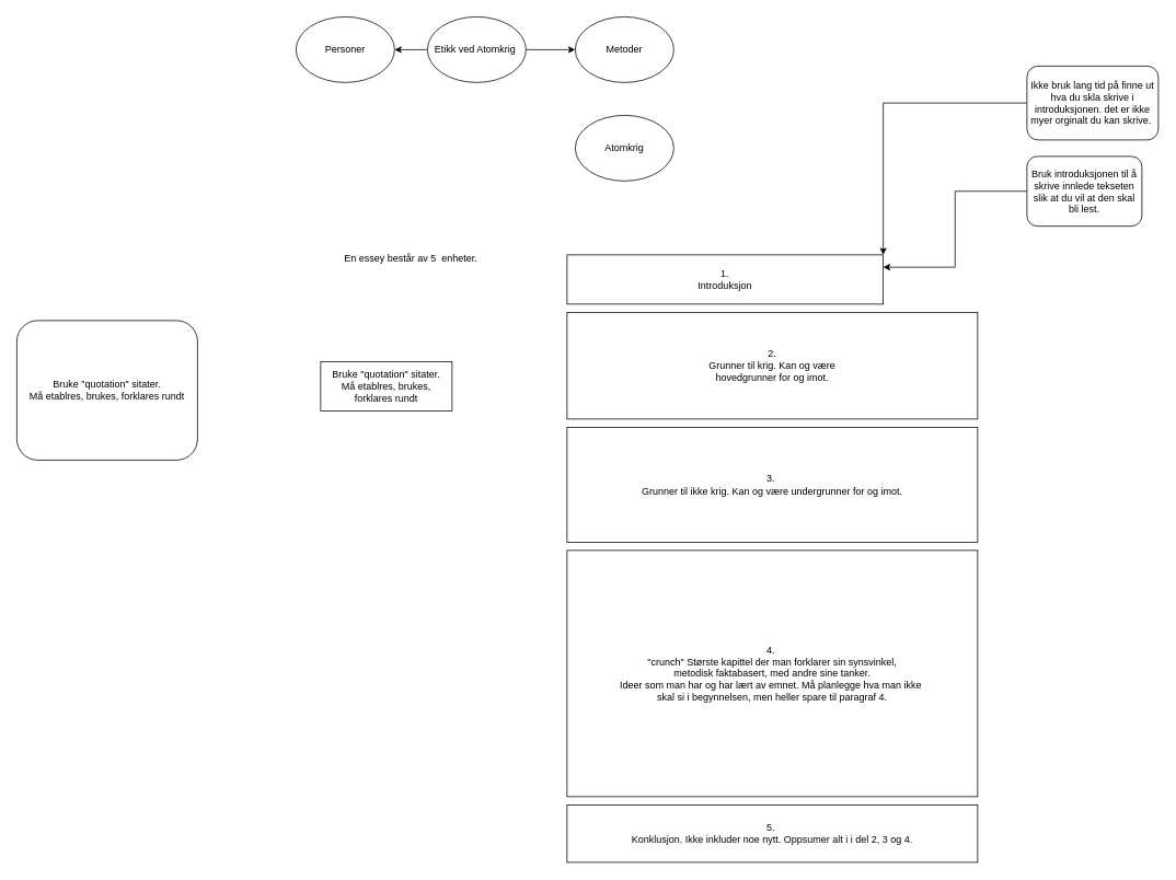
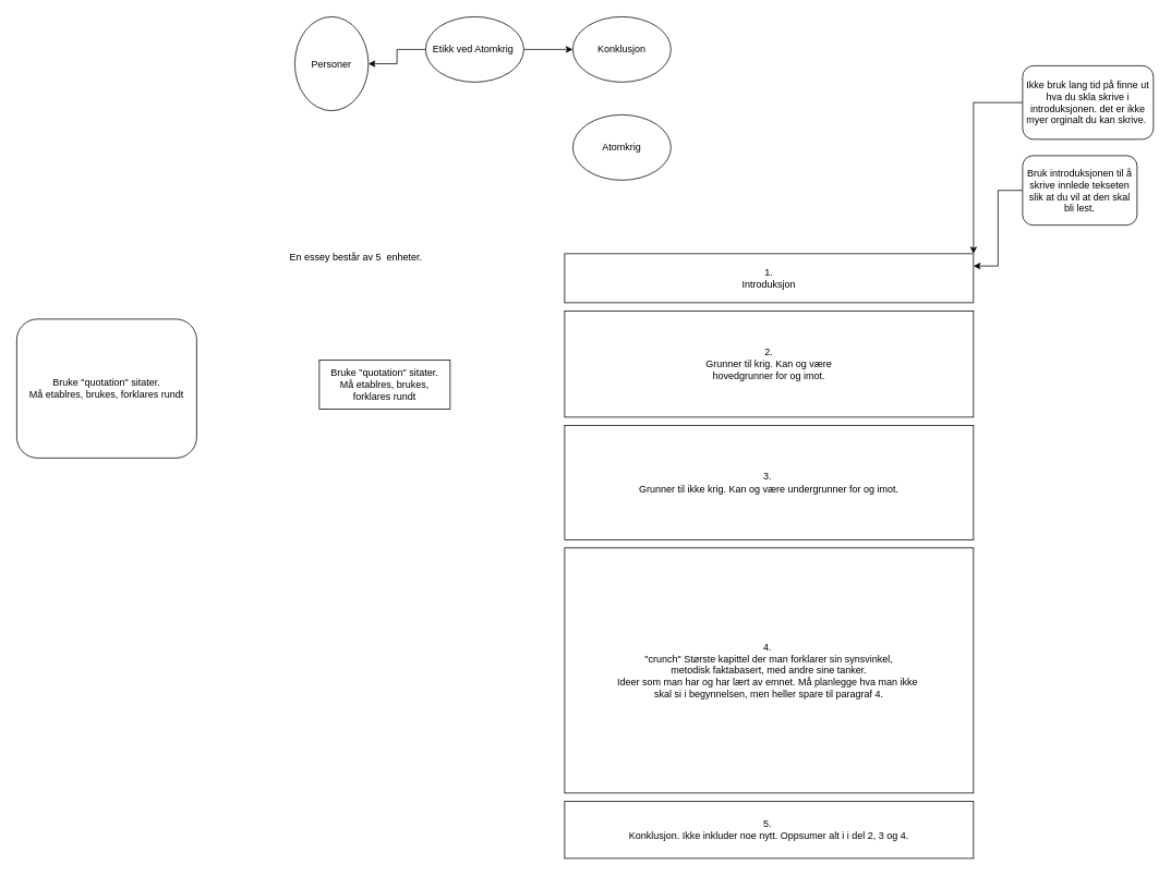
  <mxCell id="0" />
  <mxCell id="1" parent="0" />
  <mxCell id="2" value="" style="edgeStyle=orthogonalEdgeStyle;rounded=0;orthogonalLoop=1;jettySize=auto;html=1;" parent="1" source="4" target="5" edge="1"><mxGeometry relative="1" as="geometry" /></mxCell>
  <mxCell id="3" value="" style="edgeStyle=orthogonalEdgeStyle;rounded=0;orthogonalLoop=1;jettySize=auto;html=1;" parent="1" source="4" target="6" edge="1"><mxGeometry relative="1" as="geometry" /></mxCell>
  <mxCell id="4" value="Etikk ved Atomkrig&amp;nbsp;" style="ellipse;whiteSpace=wrap;html=1;" parent="1" vertex="1"><mxGeometry x="520" y="20" width="120" height="80" as="geometry" /></mxCell>
- <mxCell id="5" value="Personer" style="ellipse;whiteSpace=wrap;html=1;" parent="1" vertex="1"><mxGeometry x="360" y="20" width="120" height="80" as="geometry" /></mxCell>
- <mxCell id="6" value="Metoder" style="ellipse;whiteSpace=wrap;html=1;" parent="1" vertex="1"><mxGeometry x="700" y="20" width="120" height="80" as="geometry" /></mxCell>
+ <mxCell id="5" value="Personer" style="ellipse;whiteSpace=wrap;html=1;" parent="1" vertex="1"><mxGeometry x="360" y="20" width="90" height="115" as="geometry" /></mxCell>
+ <mxCell id="6" value="Konklusjon" style="ellipse;whiteSpace=wrap;html=1;" parent="1" vertex="1"><mxGeometry x="700" y="20" width="120" height="80" as="geometry" /></mxCell>
  <mxCell id="7" value="Atomkrig" style="ellipse;whiteSpace=wrap;html=1;" parent="1" vertex="1"><mxGeometry x="700" y="140" width="120" height="80" as="geometry" /></mxCell>
- <mxCell id="8" value="En essey består av 5&amp;nbsp; enheter." style="text;html=1;strokeColor=none;fillColor=none;align=center;verticalAlign=middle;whiteSpace=wrap;rounded=0;" vertex="1" parent="1"><mxGeometry x="390" y="260" width="220" height="110" as="geometry" /></mxCell>
- <mxCell id="9" value="1.&lt;br&gt;Introduksjon" style="rounded=0;whiteSpace=wrap;html=1;" vertex="1" parent="1"><mxGeometry x="690" y="310" width="385" height="60" as="geometry" /></mxCell>
+ <mxCell id="8" value="En essey består av 5&amp;nbsp; enheter." style="text;html=1;strokeColor=none;fillColor=none;align=center;verticalAlign=middle;whiteSpace=wrap;rounded=0;" vertex="1" parent="1"><mxGeometry x="325" y="260" width="220" height="110" as="geometry" /></mxCell>
+ <mxCell id="9" value="1.&lt;br&gt;Introduksjon" style="rounded=0;whiteSpace=wrap;html=1;" vertex="1" parent="1"><mxGeometry x="690" y="310" width="500" height="60" as="geometry" /></mxCell>
  <mxCell id="10" value="5.&amp;nbsp;&lt;br&gt;Konklusjon. Ikke inkluder noe nytt. Oppsumer alt i i del 2, 3 og 4." style="rounded=0;whiteSpace=wrap;html=1;" vertex="1" parent="1"><mxGeometry x="690" y="980" width="500" height="70" as="geometry" /></mxCell>
  <mxCell id="11" value="2.&lt;br&gt;Grunner til krig. Kan og være &lt;br&gt;hovedgrunner for og imot." style="rounded=0;whiteSpace=wrap;html=1;" vertex="1" parent="1"><mxGeometry x="690" y="380" width="500" height="130" as="geometry" /></mxCell>
  <mxCell id="12" value="3.&amp;nbsp;&lt;br&gt;Grunner til ikke krig. Kan og være undergrunner for og imot." style="rounded=0;whiteSpace=wrap;html=1;" vertex="1" parent="1"><mxGeometry x="690" y="520" width="500" height="140" as="geometry" /></mxCell>
  <mxCell id="13" value="4.&amp;nbsp;&lt;br&gt;&quot;crunch&quot; Største kapittel der man forklarer sin synsvinkel, &lt;br&gt;metodisk faktabasert, med andre sine tanker.&lt;br&gt;Ideer som man har og har lært av emnet. Må planlegge hva man ikke&amp;nbsp;&lt;br&gt;skal si i begynnelsen, men heller spare til paragraf 4." style="rounded=0;whiteSpace=wrap;html=1;" vertex="1" parent="1"><mxGeometry x="690" y="670" width="500" height="300" as="geometry" /></mxCell>
  <mxCell id="14" value="Bruke &quot;quotation&quot; sitater.&lt;br&gt;Må etablres, brukes, forklares rundt" style="rounded=1;whiteSpace=wrap;html=1;" vertex="1" parent="1"><mxGeometry x="20" y="390" width="220" height="170" as="geometry" /></mxCell>
  <mxCell id="15" value="Bruke &quot;quotation&quot; sitater.&lt;br&gt;Må etablres, brukes, forklares rundt" style="whiteSpace=wrap;html=1;" vertex="1" parent="1"><mxGeometry x="390" y="440" width="160" height="60" as="geometry" /></mxCell>
  <mxCell id="16" style="edgeStyle=orthogonalEdgeStyle;rounded=0;orthogonalLoop=1;jettySize=auto;html=1;entryX=1;entryY=0;entryDx=0;entryDy=0;" edge="1" parent="1" source="17" target="9"><mxGeometry relative="1" as="geometry" /></mxCell>
  <mxCell id="17" value="Ikke bruk lang tid på finne ut hva du skla skrive i introduksjonen. det er ikke myer orginalt du kan skrive.&amp;nbsp;" style="rounded=1;whiteSpace=wrap;html=1;" vertex="1" parent="1"><mxGeometry x="1250" y="80" width="160" height="90" as="geometry" /></mxCell>
  <mxCell id="18" style="edgeStyle=orthogonalEdgeStyle;rounded=0;orthogonalLoop=1;jettySize=auto;html=1;entryX=1;entryY=0.25;entryDx=0;entryDy=0;" edge="1" parent="1" source="19" target="9"><mxGeometry relative="1" as="geometry" /></mxCell>
  <mxCell id="19" value="Bruk introduksjonen til å skrive innlede tekseten slik at du vil at den skal bli lest." style="rounded=1;whiteSpace=wrap;html=1;" vertex="1" parent="1"><mxGeometry x="1250" y="190" width="140" height="85" as="geometry" /></mxCell>
